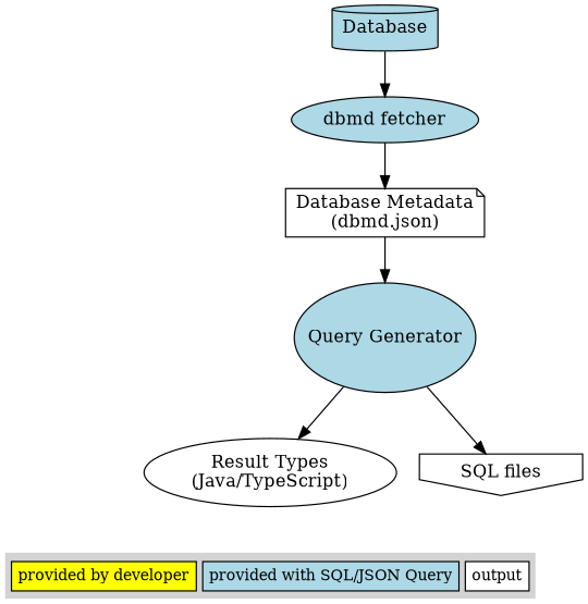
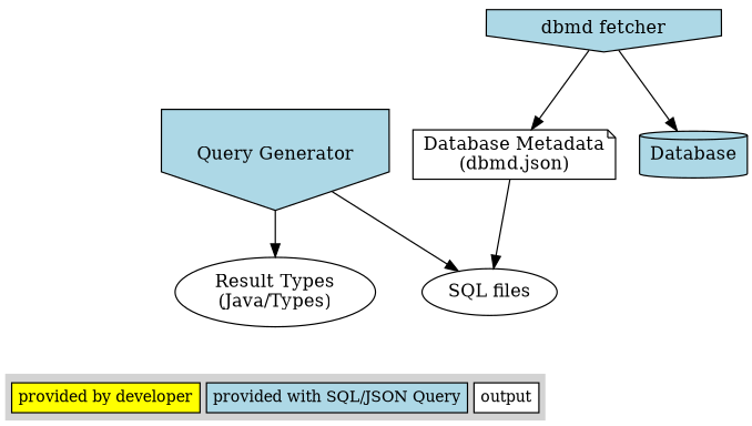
  digraph {
    node [style=filled]
    n1 [fontsize=12 label=<     <table border="0" cellborder="1" cellspacing="5" cellpadding="4">      <tr>       <td bgcolor="yellow">provided by developer</td>       <td bgcolor="lightblue">provided with SQL/JSON Query</td>       <td bgcolor="white">output</td>      </tr>     </table>    > margin=0 shape=none]
-   n2 [fillcolor=lightblue height=1.2 label="Query Generator" shape=ellipse]
-   n3 [label="Result Types\n(Java/TypeScript)" style=""]
-   n4 [label="SQL files" shape=invhouse style=""]
+   n2 [fillcolor=lightblue height=1.2 label="Query Generator" shape=invhouse]
+   n3 [label="Result Types\n(Java/Types)" style=""]
+   n4 [label="SQL files" style=""]
    n5 [label="Database Metadata\n(dbmd.json)" shape=note style=""]
-   n6 [fillcolor=lightblue label="dbmd fetcher" shape=ellipse]
+   n6 [fillcolor=lightblue label="dbmd fetcher" shape=invhouse]
    n7 [fillcolor=lightblue label=Database shape=cylinder]
    subgraph sub_1 {
      rank=sink
      n1
    }
    n2 -> n3
    n2 -> n4
-   n5 -> n2
+   n5 -> n4
    n6 -> n5
-   n7 -> n6
+   n6 -> n7
  }
